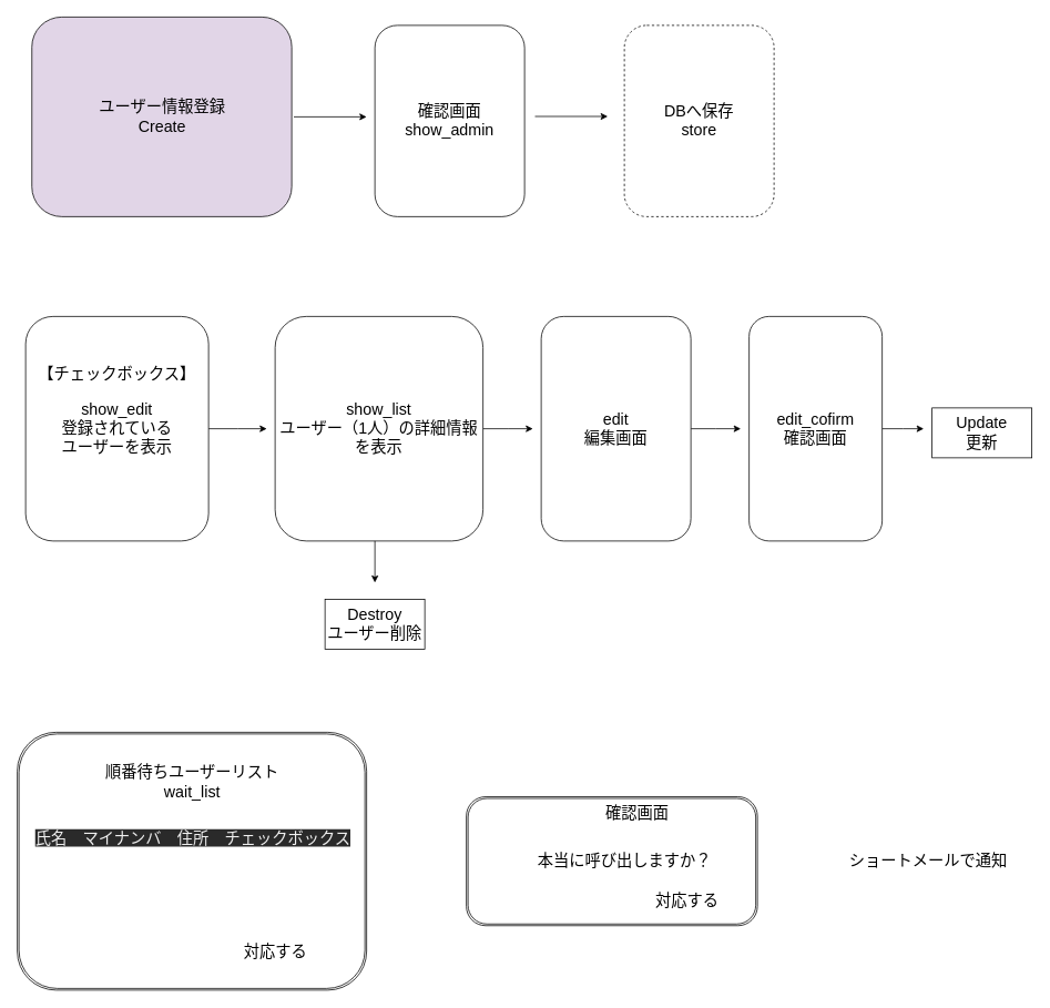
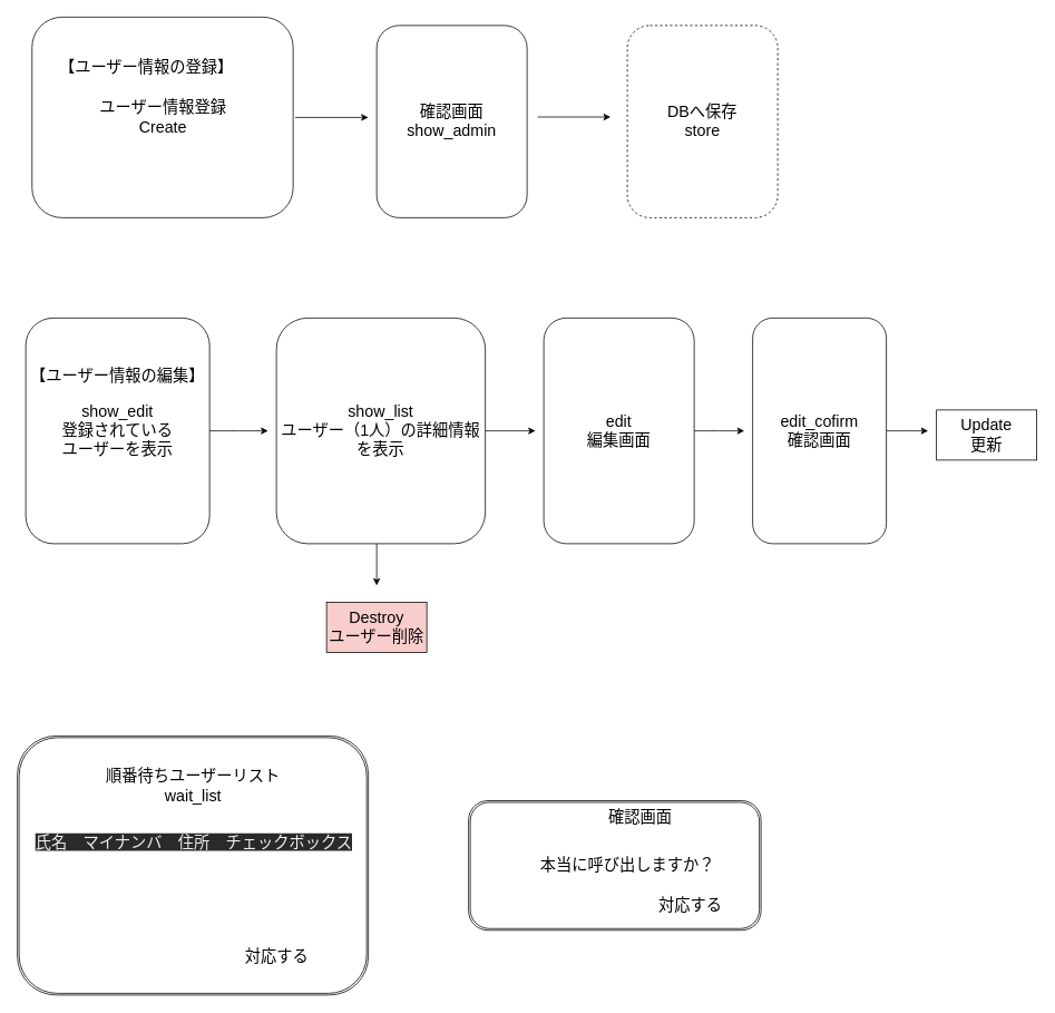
  <mxCell id="0" />
  <mxCell id="1" parent="0" />
- <mxCell id="2" value="ユーザー情報登録&lt;br style=&quot;font-size: 19px;&quot;&gt;Create" style="rounded=1;whiteSpace=wrap;html=1;fontSize=19;fillColor=#e1d5e7;" parent="1" vertex="1"><mxGeometry x="37.5" y="20" width="312.5" height="240" as="geometry" /></mxCell>
+ <mxCell id="2" value="ユーザー情報登録&lt;br style=&quot;font-size: 19px;&quot;&gt;Create" style="rounded=1;whiteSpace=wrap;html=1;fontSize=19;" parent="1" vertex="1"><mxGeometry x="37.5" y="20" width="312.5" height="240" as="geometry" /></mxCell>
  <mxCell id="3" value="確認画面&lt;br style=&quot;font-size: 19px;&quot;&gt;show_admin" style="rounded=1;whiteSpace=wrap;html=1;fontSize=19;" parent="1" vertex="1"><mxGeometry x="450" y="30" width="180" height="230" as="geometry" /></mxCell>
  <mxCell id="4" style="edgeStyle=orthogonalEdgeStyle;rounded=0;orthogonalLoop=1;jettySize=auto;html=1;fontSize=19;" parent="1" source="5" edge="1"><mxGeometry relative="1" as="geometry"><mxPoint x="320" y="515" as="targetPoint" /></mxGeometry></mxCell>
  <mxCell id="5" value="show_edit&lt;br style=&quot;font-size: 19px&quot;&gt;登録されている&lt;br&gt;ユーザーを表示" style="rounded=1;whiteSpace=wrap;html=1;fontSize=19;" parent="1" vertex="1"><mxGeometry x="30" y="380" width="220" height="270" as="geometry" /></mxCell>
  <mxCell id="6" value="" style="endArrow=classic;html=1;fontSize=19;" parent="1" edge="1"><mxGeometry width="50" height="50" relative="1" as="geometry"><mxPoint x="352.5" y="140" as="sourcePoint" /><mxPoint x="440" y="140" as="targetPoint" /></mxGeometry></mxCell>
  <mxCell id="7" value="DBへ保存&lt;br style=&quot;font-size: 19px;&quot;&gt;store" style="rounded=1;whiteSpace=wrap;html=1;fontSize=19;dashed=1;" parent="1" vertex="1"><mxGeometry x="750" y="30" width="180" height="230" as="geometry" /></mxCell>
  <mxCell id="8" value="" style="endArrow=classic;html=1;fontSize=19;" parent="1" edge="1"><mxGeometry width="50" height="50" relative="1" as="geometry"><mxPoint x="642.5" y="139.5" as="sourcePoint" /><mxPoint x="730" y="139.5" as="targetPoint" /></mxGeometry></mxCell>
  <mxCell id="9" style="edgeStyle=orthogonalEdgeStyle;rounded=0;orthogonalLoop=1;jettySize=auto;html=1;fontSize=19;" parent="1" source="10" edge="1"><mxGeometry relative="1" as="geometry"><mxPoint x="640" y="515" as="targetPoint" /></mxGeometry></mxCell>
  <mxCell id="10" value="show_list&lt;br style=&quot;font-size: 19px;&quot;&gt;ユーザー（1人）の詳細情報を表示" style="rounded=1;whiteSpace=wrap;html=1;fontSize=19;" parent="1" vertex="1"><mxGeometry x="330" y="380" width="250" height="270" as="geometry" /></mxCell>
  <mxCell id="11" style="edgeStyle=orthogonalEdgeStyle;rounded=0;orthogonalLoop=1;jettySize=auto;html=1;fontSize=19;" parent="1" source="12" edge="1"><mxGeometry relative="1" as="geometry"><mxPoint x="890" y="515" as="targetPoint" /></mxGeometry></mxCell>
  <mxCell id="12" value="edit&lt;br style=&quot;font-size: 19px;&quot;&gt;編集画面" style="rounded=1;whiteSpace=wrap;html=1;fontSize=19;" parent="1" vertex="1"><mxGeometry x="650" y="380" width="180" height="270" as="geometry" /></mxCell>
  <mxCell id="13" style="edgeStyle=orthogonalEdgeStyle;rounded=0;orthogonalLoop=1;jettySize=auto;html=1;fontSize=19;" parent="1" source="14" edge="1"><mxGeometry relative="1" as="geometry"><mxPoint x="1110" y="515" as="targetPoint" /></mxGeometry></mxCell>
  <mxCell id="14" value="edit_cofirm&lt;br style=&quot;font-size: 19px;&quot;&gt;確認画面" style="rounded=1;whiteSpace=wrap;html=1;fontSize=19;" parent="1" vertex="1"><mxGeometry x="900" y="380" width="160" height="270" as="geometry" /></mxCell>
  <mxCell id="15" value="Update&lt;br style=&quot;font-size: 19px;&quot;&gt;更新" style="rounded=0;whiteSpace=wrap;html=1;fontSize=19;" parent="1" vertex="1"><mxGeometry x="1120" y="490" width="120" height="60" as="geometry" /></mxCell>
- <mxCell id="16" value="Destroy&lt;br style=&quot;font-size: 19px;&quot;&gt;ユーザー削除" style="rounded=0;whiteSpace=wrap;html=1;fontSize=19;" parent="1" vertex="1"><mxGeometry x="390" y="720" width="120" height="60" as="geometry" /></mxCell>
+ <mxCell id="16" value="Destroy&lt;br style=&quot;font-size: 19px;&quot;&gt;ユーザー削除" style="rounded=0;whiteSpace=wrap;html=1;fontSize=19;fillColor=#f8cecc;" parent="1" vertex="1"><mxGeometry x="390" y="720" width="120" height="60" as="geometry" /></mxCell>
  <mxCell id="17" value="" style="endArrow=classic;html=1;fontSize=19;" parent="1" edge="1"><mxGeometry width="50" height="50" relative="1" as="geometry"><mxPoint x="450" y="650" as="sourcePoint" /><mxPoint x="450" y="700" as="targetPoint" /></mxGeometry></mxCell>
- <mxCell id="18" value="【チェックボックス】" style="text;html=1;strokeColor=none;fillColor=none;align=center;verticalAlign=middle;whiteSpace=wrap;rounded=0;fontSize=19;" parent="1" vertex="1"><mxGeometry x="20" y="440" width="240" height="20" as="geometry" /></mxCell>
+ <mxCell id="18" value="【ユーザー情報の編集】" style="text;html=1;strokeColor=none;fillColor=none;align=center;verticalAlign=middle;whiteSpace=wrap;rounded=0;fontSize=19;" parent="1" vertex="1"><mxGeometry x="20" y="440" width="240" height="20" as="geometry" /></mxCell>
+ <mxCell id="19" value="【ユーザー情報の登録】" style="text;html=1;strokeColor=none;fillColor=none;align=center;verticalAlign=middle;whiteSpace=wrap;rounded=0;fontSize=19;" parent="1" vertex="1"><mxGeometry x="60" y="70" width="228.75" height="20" as="geometry" /></mxCell>
  <mxCell id="20" value="" style="edgeStyle=orthogonalEdgeStyle;rounded=0;orthogonalLoop=1;jettySize=auto;html=1;fontSize=19;" parent="1" target="21" edge="1"><mxGeometry relative="1" as="geometry"><mxPoint x="245.059" y="1070" as="sourcePoint" /></mxGeometry></mxCell>
  <mxCell id="21" value="" style="shape=ext;double=1;rounded=1;whiteSpace=wrap;html=1;align=left;fontSize=19;" parent="1" vertex="1"><mxGeometry x="20" y="880" width="420" height="310" as="geometry" /></mxCell>
  <mxCell id="22" value="対応する" style="text;html=1;align=center;verticalAlign=middle;resizable=0;points=[];autosize=1;fontSize=19;" parent="1" vertex="1"><mxGeometry x="285" y="1130" width="90" height="30" as="geometry" /></mxCell>
  <mxCell id="23" value="順番待ちユーザーリスト&lt;br&gt;wait_list" style="text;html=1;align=center;verticalAlign=middle;resizable=0;points=[];autosize=1;fontSize=19;" parent="1" vertex="1"><mxGeometry x="120" y="915" width="220" height="50" as="geometry" /></mxCell>
  <mxCell id="24" value="" style="shape=ext;double=1;rounded=1;whiteSpace=wrap;html=1;align=left;fontSize=19;" parent="1" vertex="1"><mxGeometry x="560" y="957.5" width="350" height="155" as="geometry" /></mxCell>
  <mxCell id="25" value="本当に呼び出しますか？" style="text;html=1;align=center;verticalAlign=middle;resizable=0;points=[];autosize=1;fontSize=19;" parent="1" vertex="1"><mxGeometry x="640" y="1020" width="220" height="30" as="geometry" /></mxCell>
  <mxCell id="26" value="確認画面" style="text;html=1;align=center;verticalAlign=middle;resizable=0;points=[];autosize=1;fontSize=19;" parent="1" vertex="1"><mxGeometry x="720" y="962.5" width="90" height="30" as="geometry" /></mxCell>
  <mxCell id="27" value="対応する" style="text;html=1;align=center;verticalAlign=middle;resizable=0;points=[];autosize=1;fontSize=19;" parent="1" vertex="1"><mxGeometry x="780" y="1067.5" width="90" height="30" as="geometry" /></mxCell>
  <mxCell id="28" value="&lt;span style=&quot;color: rgb(240 , 240 , 240) ; font-family: &amp;#34;helvetica&amp;#34; ; font-size: 19px ; font-style: normal ; font-weight: 400 ; letter-spacing: normal ; text-align: left ; text-indent: 0px ; text-transform: none ; word-spacing: 0px ; background-color: rgb(42 , 42 , 42) ; float: none ; display: inline&quot;&gt;氏名　マイナンバ　住所　チェックボックス&lt;br style=&quot;font-size: 19px&quot;&gt;&lt;/span&gt;" style="text;whiteSpace=wrap;html=1;fontSize=19;" parent="1" vertex="1"><mxGeometry x="40" y="990" width="430" height="200" as="geometry" /></mxCell>
- <mxCell id="29" value="ショートメールで通知" style="text;html=1;align=center;verticalAlign=middle;resizable=0;points=[];autosize=1;fontSize=19;" parent="1" vertex="1"><mxGeometry x="1010" y="1020" width="210" height="30" as="geometry" /></mxCell>
